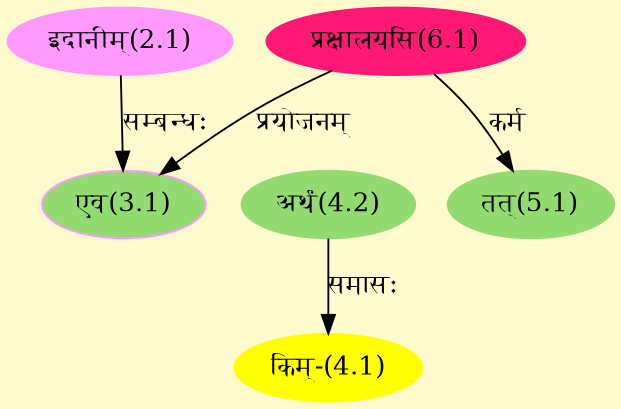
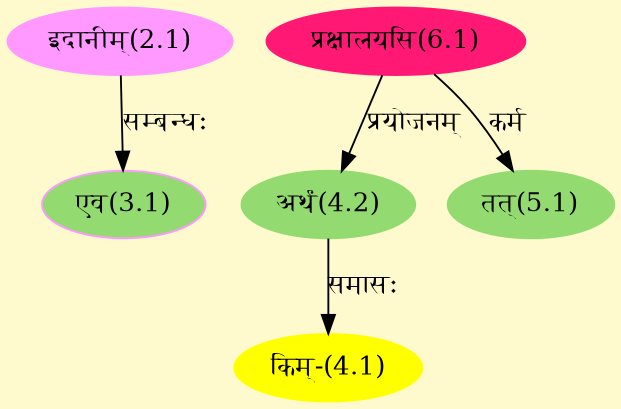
  digraph {
    bgcolor=lemonchiffon1
    compound=true
    rankdir=BT
    node [color="#FF99FF" style=filled]
    edge [dir=back]
    n1 [color="#FF1975" label="प्रक्षालयसि(6.1)"]
    n2 [label="इदानीम्(2.1)"]
    n3 [fillcolor="#93DB70" label="एव(3.1)"]
    n4 [color="#FFFF00" label="किम्-(4.1)"]
    n5 [color="#93DB70" label="अर्थं(4.2)"]
    n6 [color="#93DB70" label="तत्(5.1)"]
    n3 -> n2 [label="सम्बन्धः"]
    n4 -> n5 [label="समासः"]
-   n3 -> n1 [label="प्रयोजनम्"]
+   n5 -> n1 [label="प्रयोजनम्"]
    n6 -> n1 [label="कर्म"]
  }
